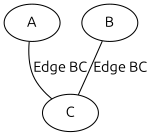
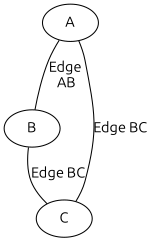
  graph {
    fontname=Ubuntu
    node [fontname=Ubuntu]
    edge [fontname=Ubuntu]
    A
    B
    C
+   A -- B [label="Edge \nAB"]
    A -- C [label="Edge BC"]
    B -- C [label="Edge BC"]
  }
